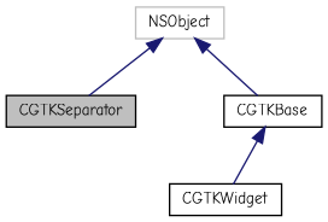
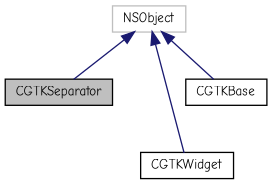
  digraph {
    fontname="Comic Neue"
    node [color=black fillcolor=white fontname="Comic Neue" fontsize=10 shape=record style=filled]
    edge [color=midnightblue dir=back fontname="Comic Neue" fontsize=10 labelfontname=Helvetica labelfontsize=10 style=solid]
    n1 [fillcolor=grey75 fontcolor=black height=0.2 label=CGTKSeparator width=0.4]
    n2 [height=0.2 label=CGTKWidget width=0.4]
    n3 [height=0.2 label=CGTKBase width=0.4]
    n4 [color=grey75 height=0.2 label=NSObject width=0.4]
-   n3 -> n2
+   n4 -> n2
    n4 -> n1
    n4 -> n3
  }
